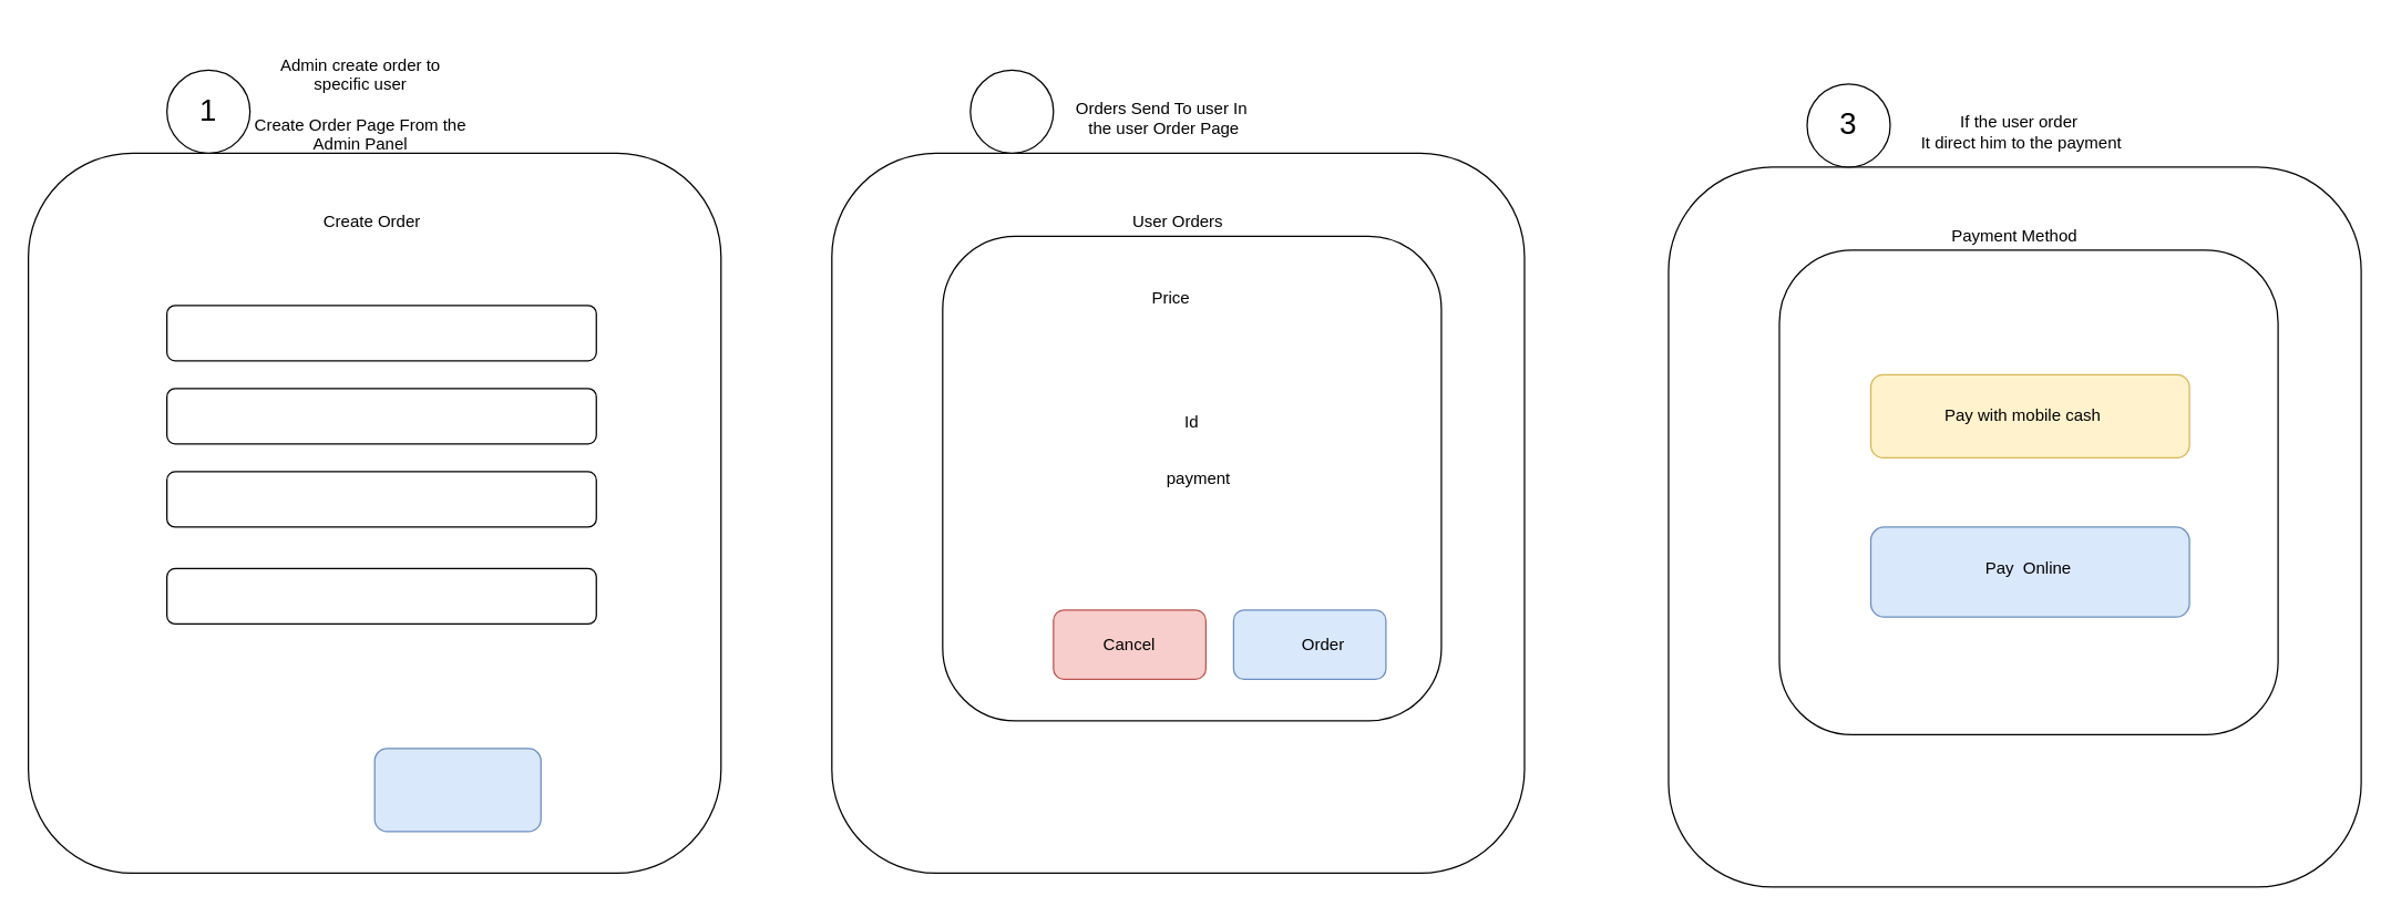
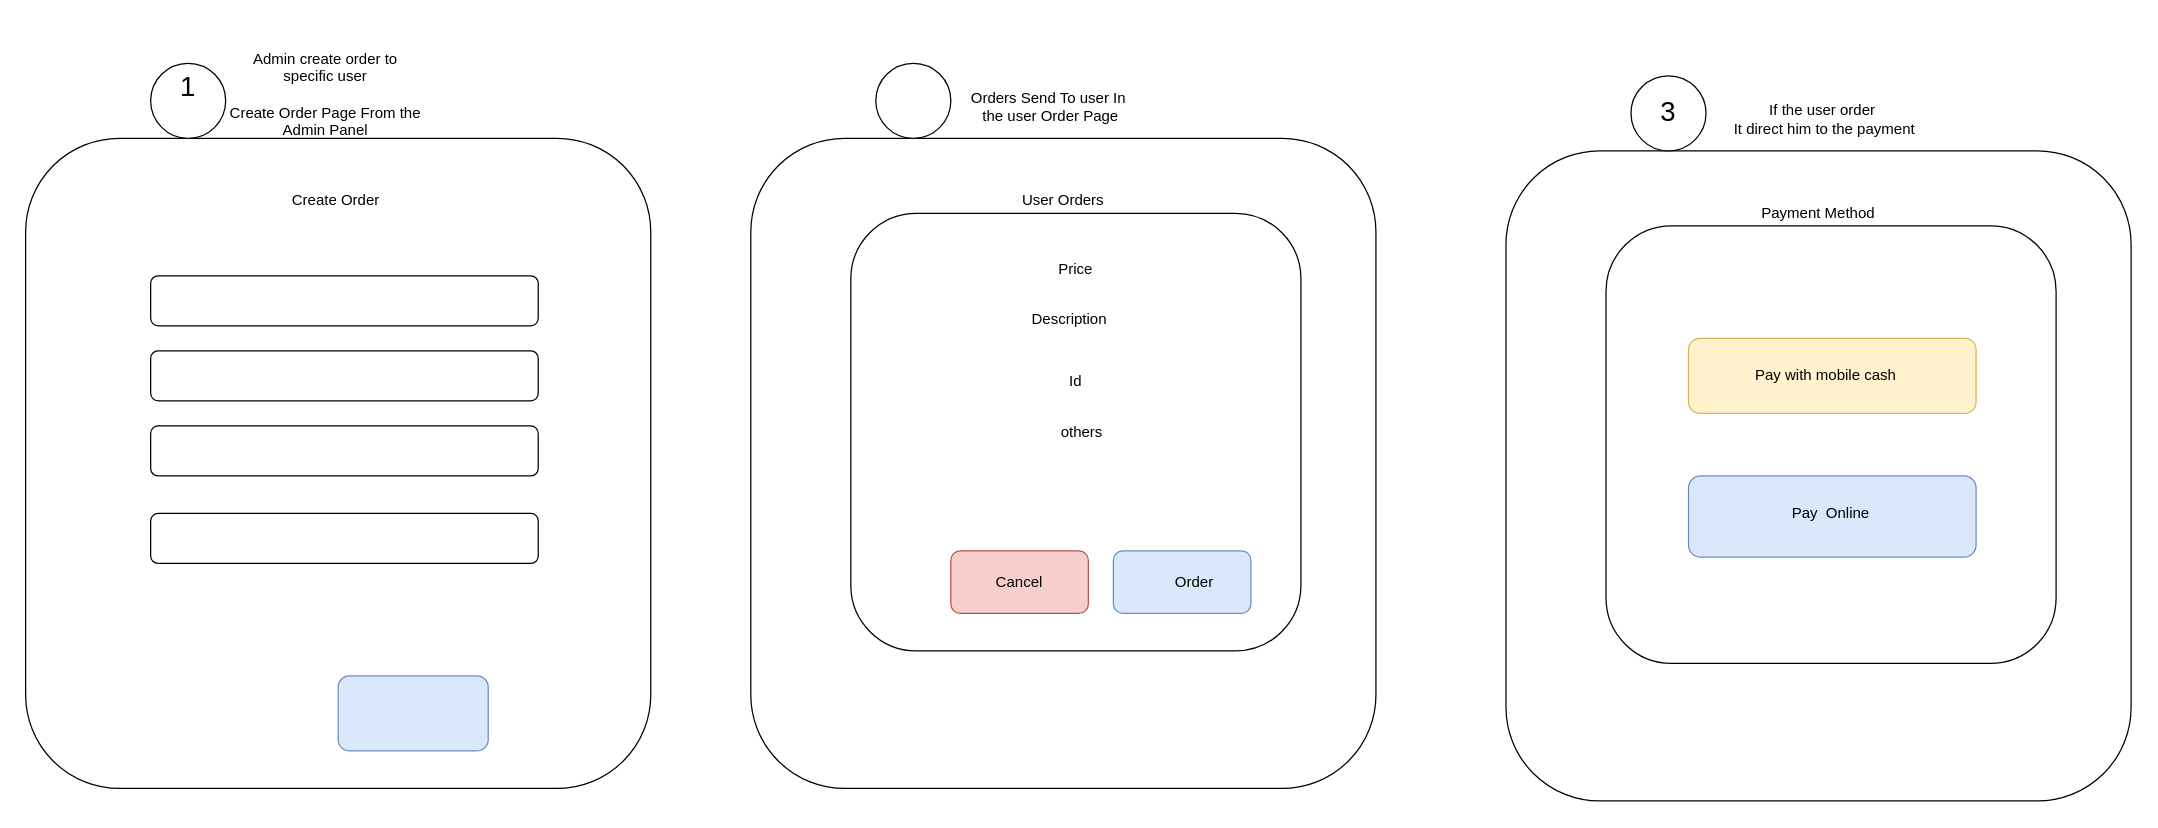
  <mxCell id="0" />
  <mxCell id="1" parent="0" />
  <mxCell id="2" value="Admin create order to specific user&lt;br&gt;&lt;br&gt;Create Order Page From the Admin Panel" style="text;html=1;strokeColor=none;fillColor=none;align=center;verticalAlign=middle;whiteSpace=wrap;rounded=0;" vertex="1" parent="1"><mxGeometry x="180" y="20" width="160" height="110" as="geometry" /></mxCell>
  <mxCell id="3" value="" style="rounded=1;whiteSpace=wrap;html=1;" vertex="1" parent="1"><mxGeometry x="20" y="110" width="500" height="520" as="geometry" /></mxCell>
  <mxCell id="4" value="Create Order&amp;nbsp;" style="text;html=1;strokeColor=none;fillColor=none;align=center;verticalAlign=middle;whiteSpace=wrap;rounded=0;" vertex="1" parent="1"><mxGeometry x="180" y="130" width="180" height="60" as="geometry" /></mxCell>
  <mxCell id="5" value="" style="rounded=1;whiteSpace=wrap;html=1;" vertex="1" parent="1"><mxGeometry x="120" y="220" width="310" height="40" as="geometry" /></mxCell>
  <mxCell id="6" value="" style="rounded=1;whiteSpace=wrap;html=1;" vertex="1" parent="1"><mxGeometry x="120" y="280" width="310" height="40" as="geometry" /></mxCell>
  <mxCell id="7" value="" style="rounded=1;whiteSpace=wrap;html=1;" vertex="1" parent="1"><mxGeometry x="120" y="340" width="310" height="40" as="geometry" /></mxCell>
  <mxCell id="8" value="" style="rounded=1;whiteSpace=wrap;html=1;" vertex="1" parent="1"><mxGeometry x="120" y="410" width="310" height="40" as="geometry" /></mxCell>
  <mxCell id="9" value="" style="rounded=1;whiteSpace=wrap;html=1;fillColor=#dae8fc;strokeColor=#6c8ebf;" vertex="1" parent="1"><mxGeometry x="270" y="540" width="120" height="60" as="geometry" /></mxCell>
  <mxCell id="10" value="" style="ellipse;whiteSpace=wrap;html=1;aspect=fixed;" vertex="1" parent="1"><mxGeometry x="120" y="50" width="60" height="60" as="geometry" /></mxCell>
- <mxCell id="11" value="&lt;font style=&quot;font-size: 22px&quot;&gt;1&lt;/font&gt;" style="text;html=1;strokeColor=none;fillColor=none;align=center;verticalAlign=middle;whiteSpace=wrap;rounded=0;" vertex="1" parent="1"><mxGeometry x="130" y="70" width="40" height="20" as="geometry" /></mxCell>
+ <mxCell id="11" value="&lt;font style=&quot;font-size: 22px&quot;&gt;1&lt;/font&gt;" style="text;html=1;strokeColor=none;fillColor=none;align=center;verticalAlign=middle;whiteSpace=wrap;rounded=0;" vertex="1" parent="1"><mxGeometry x="130" y="60" width="40" height="20" as="geometry" /></mxCell>
  <mxCell id="12" value="Orders Send To user In&amp;nbsp;&lt;br&gt;the user Order Page" style="text;html=1;strokeColor=none;fillColor=none;align=center;verticalAlign=middle;whiteSpace=wrap;rounded=0;" vertex="1" parent="1"><mxGeometry x="760" y="30" width="160" height="110" as="geometry" /></mxCell>
  <mxCell id="13" value="" style="rounded=1;whiteSpace=wrap;html=1;" vertex="1" parent="1"><mxGeometry x="600" y="110" width="500" height="520" as="geometry" /></mxCell>
  <mxCell id="14" value="User Orders" style="text;html=1;strokeColor=none;fillColor=none;align=center;verticalAlign=middle;whiteSpace=wrap;rounded=0;" vertex="1" parent="1"><mxGeometry x="760" y="130" width="180" height="60" as="geometry" /></mxCell>
  <mxCell id="15" value="" style="rounded=1;whiteSpace=wrap;html=1;" vertex="1" parent="1"><mxGeometry x="680" y="170" width="360" height="350" as="geometry" /></mxCell>
  <mxCell id="16" value="" style="rounded=1;whiteSpace=wrap;html=1;fillColor=#dae8fc;strokeColor=#6c8ebf;" vertex="1" parent="1"><mxGeometry x="890" y="440" width="110" height="50" as="geometry" /></mxCell>
  <mxCell id="17" value="Order" style="text;html=1;strokeColor=none;fillColor=none;align=center;verticalAlign=middle;whiteSpace=wrap;rounded=0;" vertex="1" parent="1"><mxGeometry x="920" y="450" width="70" height="30" as="geometry" /></mxCell>
  <mxCell id="18" value="" style="ellipse;whiteSpace=wrap;html=1;aspect=fixed;" vertex="1" parent="1"><mxGeometry x="700" y="50" width="60" height="60" as="geometry" /></mxCell>
  <mxCell id="19" value="" style="rounded=1;whiteSpace=wrap;html=1;fillColor=#f8cecc;strokeColor=#b85450;" vertex="1" parent="1"><mxGeometry x="760" y="440" width="110" height="50" as="geometry" /></mxCell>
  <mxCell id="20" value="Cancel" style="text;html=1;strokeColor=none;fillColor=none;align=center;verticalAlign=middle;whiteSpace=wrap;rounded=0;" vertex="1" parent="1"><mxGeometry x="790" y="445" width="50" height="40" as="geometry" /></mxCell>
- <mxCell id="21" value="Price" style="text;html=1;strokeColor=none;fillColor=none;align=center;verticalAlign=middle;whiteSpace=wrap;rounded=0;" vertex="1" parent="1"><mxGeometry x="710" y="200" width="270" height="30" as="geometry" /></mxCell>
+ <mxCell id="21" value="Price" style="text;html=1;strokeColor=none;fillColor=none;align=center;verticalAlign=middle;whiteSpace=wrap;rounded=0;" vertex="1" parent="1"><mxGeometry x="725" y="200" width="270" height="30" as="geometry" /></mxCell>
+ <mxCell id="22" value="Description" style="text;html=1;strokeColor=none;fillColor=none;align=center;verticalAlign=middle;whiteSpace=wrap;rounded=0;" vertex="1" parent="1"><mxGeometry x="720" y="240" width="270" height="30" as="geometry" /></mxCell>
  <mxCell id="23" value="Id" style="text;html=1;strokeColor=none;fillColor=none;align=center;verticalAlign=middle;whiteSpace=wrap;rounded=0;" vertex="1" parent="1"><mxGeometry x="725" y="290" width="270" height="30" as="geometry" /></mxCell>
- <mxCell id="24" value="payment" style="text;html=1;strokeColor=none;fillColor=none;align=center;verticalAlign=middle;whiteSpace=wrap;rounded=0;" vertex="1" parent="1"><mxGeometry x="730" y="330" width="270" height="30" as="geometry" /></mxCell>
+ <mxCell id="24" value="others" style="text;html=1;strokeColor=none;fillColor=none;align=center;verticalAlign=middle;whiteSpace=wrap;rounded=0;" vertex="1" parent="1"><mxGeometry x="730" y="330" width="270" height="30" as="geometry" /></mxCell>
  <mxCell id="25" value="" style="rounded=1;whiteSpace=wrap;html=1;" vertex="1" parent="1"><mxGeometry x="1204" y="120" width="500" height="520" as="geometry" /></mxCell>
  <mxCell id="26" value="Payment Method" style="text;html=1;strokeColor=none;fillColor=none;align=center;verticalAlign=middle;whiteSpace=wrap;rounded=0;" vertex="1" parent="1"><mxGeometry x="1364" y="140" width="180" height="60" as="geometry" /></mxCell>
  <mxCell id="27" value="" style="rounded=1;whiteSpace=wrap;html=1;" vertex="1" parent="1"><mxGeometry x="1284" y="180" width="360" height="350" as="geometry" /></mxCell>
  <mxCell id="28" value="" style="rounded=1;whiteSpace=wrap;html=1;fillColor=#dae8fc;strokeColor=#6c8ebf;" vertex="1" parent="1"><mxGeometry x="1350" y="380" width="230" height="65" as="geometry" /></mxCell>
  <mxCell id="29" value="" style="ellipse;whiteSpace=wrap;html=1;aspect=fixed;" vertex="1" parent="1"><mxGeometry x="1304" y="60" width="60" height="60" as="geometry" /></mxCell>
  <mxCell id="30" value="&lt;span style=&quot;font-size: 22px&quot;&gt;3&lt;/span&gt;" style="text;html=1;strokeColor=none;fillColor=none;align=center;verticalAlign=middle;whiteSpace=wrap;rounded=0;" vertex="1" parent="1"><mxGeometry x="1314" y="80" width="40" height="20" as="geometry" /></mxCell>
  <mxCell id="31" value="" style="rounded=1;whiteSpace=wrap;html=1;fillColor=#fff2cc;strokeColor=#d6b656;" vertex="1" parent="1"><mxGeometry x="1350" y="270" width="230" height="60" as="geometry" /></mxCell>
  <mxCell id="32" value="If the user order&amp;nbsp;&lt;br&gt;It direct him to the payment" style="text;html=1;strokeColor=none;fillColor=none;align=center;verticalAlign=middle;whiteSpace=wrap;rounded=0;" vertex="1" parent="1"><mxGeometry x="1379" y="40" width="160" height="110" as="geometry" /></mxCell>
  <mxCell id="33" value="Pay with mobile cash" style="text;html=1;strokeColor=none;fillColor=none;align=center;verticalAlign=middle;whiteSpace=wrap;rounded=0;" vertex="1" parent="1"><mxGeometry x="1360" y="270" width="200" height="60" as="geometry" /></mxCell>
  <mxCell id="34" value="Pay &amp;nbsp;Online" style="text;html=1;strokeColor=none;fillColor=none;align=center;verticalAlign=middle;whiteSpace=wrap;rounded=0;" vertex="1" parent="1"><mxGeometry x="1364" y="380" width="200" height="60" as="geometry" /></mxCell>
